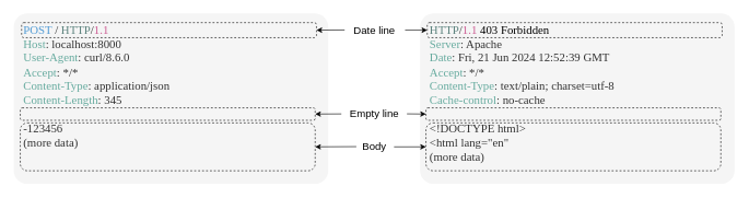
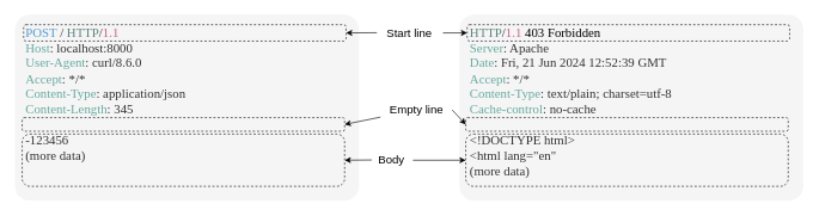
  <mxCell id="0" />
  <mxCell id="1" parent="0" />
  <mxCell id="2" value="&lt;font color=&quot;#509ad4&quot;&gt;POST&lt;/font&gt; / &lt;font color=&quot;#5d837e&quot;&gt;HTTP&lt;/font&gt;/&lt;font color=&quot;#cd5b92&quot;&gt;1.1&lt;/font&gt;&lt;br style=&quot;font-size: 18px;&quot;&gt;&lt;div&gt;&lt;font color=&quot;#67ab9f&quot;&gt;Host&lt;/font&gt;: localhost:8000&lt;br&gt;&lt;font color=&quot;#67ab9f&quot;&gt;User-Agent&lt;/font&gt;: curl/8.6.0&lt;br&gt;&lt;font color=&quot;#67ab9f&quot;&gt;Accept&lt;/font&gt;: */*&lt;br&gt;&lt;font color=&quot;#67ab9f&quot;&gt;Content-Type&lt;/font&gt;: application/json&lt;br&gt;&lt;font color=&quot;#67ab9f&quot;&gt;Content-Length&lt;/font&gt;: 345&lt;/div&gt;&lt;div&gt;&lt;br&gt;&lt;/div&gt;&lt;div&gt;-123456&lt;/div&gt;&lt;div&gt;(more data)&lt;br&gt;&lt;/div&gt;" style="text;html=1;align=left;verticalAlign=top;whiteSpace=wrap;rounded=1;fontFamily=Roboto Mono;fontSource=https%3A%2F%2Ffonts.googleapis.com%2Fcss%3Ffamily%3DRoboto%2BMono;labelBackgroundColor=none;spacing=10;spacingLeft=5;spacingTop=0;fillColor=#f5f5f5;fontColor=#333333;strokeColor=none;arcSize=8;fontSize=18;" parent="1" vertex="1"><mxGeometry x="20" y="20" width="480" height="260" as="geometry" /></mxCell>
  <mxCell id="3" value="&lt;font color=&quot;#5d837e&quot;&gt;HTTP&lt;/font&gt;/&lt;font color=&quot;#cd5b92&quot;&gt;1.1 &lt;/font&gt;&lt;font color=&quot;#cd5b92&quot;&gt;&lt;font color=&quot;#000000&quot;&gt;403 Forbidden&lt;/font&gt;&lt;br&gt;&lt;/font&gt;&lt;div&gt;&lt;font color=&quot;#67ab9f&quot;&gt;Server&lt;/font&gt;: Apache&lt;br&gt;&lt;font color=&quot;#67ab9f&quot;&gt;Date&lt;/font&gt;: Fri, 21 Jun 2024 12:52:39 GMT&lt;br&gt;&lt;font color=&quot;#67ab9f&quot;&gt;Accept&lt;/font&gt;: */*&lt;br&gt;&lt;font color=&quot;#67ab9f&quot;&gt;Content-Type&lt;/font&gt;: text/plain; charset=utf-8&lt;br&gt;&lt;font color=&quot;#67ab9f&quot;&gt;Cache-control&lt;/font&gt;: no-cache&lt;/div&gt;&lt;div&gt;&lt;br&gt;&lt;/div&gt;&lt;div&gt;&amp;lt;!DOCTYPE html&amp;gt;&lt;br&gt;&amp;lt;html lang=&quot;en&quot;&lt;/div&gt;&lt;div&gt;(more data)&lt;br&gt;&lt;/div&gt;" style="text;html=1;align=left;verticalAlign=top;whiteSpace=wrap;rounded=1;fontFamily=Roboto Mono;fontSource=https%3A%2F%2Ffonts.googleapis.com%2Fcss%3Ffamily%3DRoboto%2BMono;labelBackgroundColor=none;spacing=10;spacingLeft=5;spacingTop=0;fillColor=#f5f5f5;fontColor=#333333;strokeColor=none;arcSize=8;fontSize=18;" vertex="1" parent="1"><mxGeometry x="640" y="20" width="480" height="260" as="geometry" /></mxCell>
  <mxCell id="4" style="rounded=0;orthogonalLoop=1;jettySize=auto;html=1;exitX=1;exitY=0.5;exitDx=0;exitDy=0;fontFamily=Helvetica;fontSize=12;fontColor=default;startArrow=classic;startFill=1;endArrow=none;endFill=0;" edge="1" parent="1" source="5" target="12"><mxGeometry relative="1" as="geometry" /></mxCell>
  <mxCell id="5" value="" style="rounded=1;whiteSpace=wrap;html=1;fillColor=none;dashed=1;" vertex="1" parent="1"><mxGeometry x="32" y="34" width="450" height="23" as="geometry" /></mxCell>
  <mxCell id="6" value="" style="rounded=1;whiteSpace=wrap;html=1;fillColor=none;dashed=1;fontColor=none;noLabel=1;" vertex="1" parent="1"><mxGeometry x="30" y="164" width="450" height="19" as="geometry" /></mxCell>
  <mxCell id="7" style="rounded=0;orthogonalLoop=1;jettySize=auto;html=1;exitX=1;exitY=0.5;exitDx=0;exitDy=0;fontFamily=Helvetica;fontSize=12;fontColor=default;startArrow=classic;startFill=1;endArrow=none;endFill=0;entryX=0.047;entryY=0.506;entryDx=0;entryDy=0;entryPerimeter=0;" edge="1" parent="1" source="8" target="14"><mxGeometry relative="1" as="geometry" /></mxCell>
  <mxCell id="8" value="" style="rounded=1;whiteSpace=wrap;html=1;fillColor=none;dashed=1;" vertex="1" parent="1"><mxGeometry x="30" y="187" width="450" height="73" as="geometry" /></mxCell>
  <mxCell id="9" value="" style="rounded=1;whiteSpace=wrap;html=1;fillColor=none;dashed=1;" vertex="1" parent="1"><mxGeometry x="649" y="187" width="450" height="73" as="geometry" /></mxCell>
  <mxCell id="10" value="" style="rounded=1;whiteSpace=wrap;html=1;fillColor=none;dashed=1;fontColor=none;noLabel=1;" vertex="1" parent="1"><mxGeometry x="649" y="164" width="450" height="19" as="geometry" /></mxCell>
  <mxCell id="11" value="" style="rounded=1;whiteSpace=wrap;html=1;fillColor=none;dashed=1;" vertex="1" parent="1"><mxGeometry x="651" y="34" width="450" height="23" as="geometry" /></mxCell>
- <mxCell id="12" value="&lt;font face=&quot;sans-serif&quot;&gt;Date line&lt;/font&gt;" style="text;html=1;align=center;verticalAlign=middle;resizable=0;points=[];autosize=1;strokeColor=none;fillColor=none;fontFamily=Helvetica;fontSize=16;fontColor=default;" vertex="1" parent="1"><mxGeometry x="525" y="30" width="90" height="30" as="geometry" /></mxCell>
- <mxCell id="13" value="&lt;font face=&quot;sans-serif&quot;&gt;Empty line&lt;/font&gt;" style="text;html=1;align=center;verticalAlign=middle;resizable=0;points=[];autosize=1;strokeColor=none;fillColor=none;fontFamily=Helvetica;fontSize=16;fontColor=default;" vertex="1" parent="1"><mxGeometry x="520" y="158" width="100" height="30" as="geometry" /></mxCell>
- <mxCell id="14" value="&lt;font face=&quot;sans-serif&quot;&gt;Body&lt;/font&gt;" style="text;html=1;align=center;verticalAlign=middle;resizable=0;points=[];autosize=1;strokeColor=none;fillColor=none;fontFamily=Helvetica;fontSize=16;fontColor=default;" vertex="1" parent="1"><mxGeometry x="540" y="208" width="60" height="30" as="geometry" /></mxCell>
+ <mxCell id="12" value="&lt;font face=&quot;sans-serif&quot;&gt;Start line&lt;/font&gt;" style="text;html=1;align=center;verticalAlign=middle;resizable=0;points=[];autosize=1;strokeColor=none;fillColor=none;fontFamily=Helvetica;fontSize=16;fontColor=default;" vertex="1" parent="1"><mxGeometry x="525" y="30" width="90" height="30" as="geometry" /></mxCell>
+ <mxCell id="13" value="&lt;font face=&quot;sans-serif&quot;&gt;Empty line&lt;/font&gt;" style="text;html=1;align=center;verticalAlign=middle;resizable=0;points=[];autosize=1;strokeColor=none;fillColor=none;fontFamily=Helvetica;fontSize=16;fontColor=default;" vertex="1" parent="1"><mxGeometry x="530" y="138" width="100" height="30" as="geometry" /></mxCell>
+ <mxCell id="14" value="&lt;font face=&quot;sans-serif&quot;&gt;Body&lt;/font&gt;" style="text;html=1;align=center;verticalAlign=middle;resizable=0;points=[];autosize=1;strokeColor=none;fillColor=none;fontFamily=Helvetica;fontSize=16;fontColor=default;" vertex="1" parent="1"><mxGeometry x="515" y="208" width="60" height="30" as="geometry" /></mxCell>
  <mxCell id="15" style="rounded=0;orthogonalLoop=1;jettySize=auto;html=1;exitX=1;exitY=0.5;exitDx=0;exitDy=0;fontFamily=Helvetica;fontSize=12;fontColor=default;startArrow=classic;startFill=1;endArrow=none;endFill=0;" edge="1" parent="1" source="6" target="13"><mxGeometry relative="1" as="geometry"><mxPoint x="480" y="173.08" as="sourcePoint" /><mxPoint x="530" y="173" as="targetPoint" /></mxGeometry></mxCell>
  <mxCell id="16" style="rounded=0;orthogonalLoop=1;jettySize=auto;html=1;exitX=0;exitY=0.5;exitDx=0;exitDy=0;entryX=1.024;entryY=0.517;entryDx=0;entryDy=0;entryPerimeter=0;fontFamily=Helvetica;fontSize=12;fontColor=default;endArrow=none;endFill=0;startArrow=classic;startFill=1;" edge="1" parent="1" source="11" target="12"><mxGeometry relative="1" as="geometry" /></mxCell>
  <mxCell id="17" style="rounded=0;orthogonalLoop=1;jettySize=auto;html=1;exitX=0;exitY=0.5;exitDx=0;exitDy=0;entryX=1;entryY=0.506;entryDx=0;entryDy=0;entryPerimeter=0;fontFamily=Helvetica;fontSize=12;fontColor=default;startArrow=classic;startFill=1;endArrow=none;endFill=0;" edge="1" parent="1" source="10" target="13"><mxGeometry relative="1" as="geometry" /></mxCell>
  <mxCell id="18" style="rounded=0;orthogonalLoop=1;jettySize=auto;html=1;exitX=0;exitY=0.5;exitDx=0;exitDy=0;entryX=1.005;entryY=0.518;entryDx=0;entryDy=0;entryPerimeter=0;fontFamily=Helvetica;fontSize=12;fontColor=default;startArrow=classic;startFill=1;endArrow=none;endFill=0;" edge="1" parent="1" source="9" target="14"><mxGeometry relative="1" as="geometry" /></mxCell>
